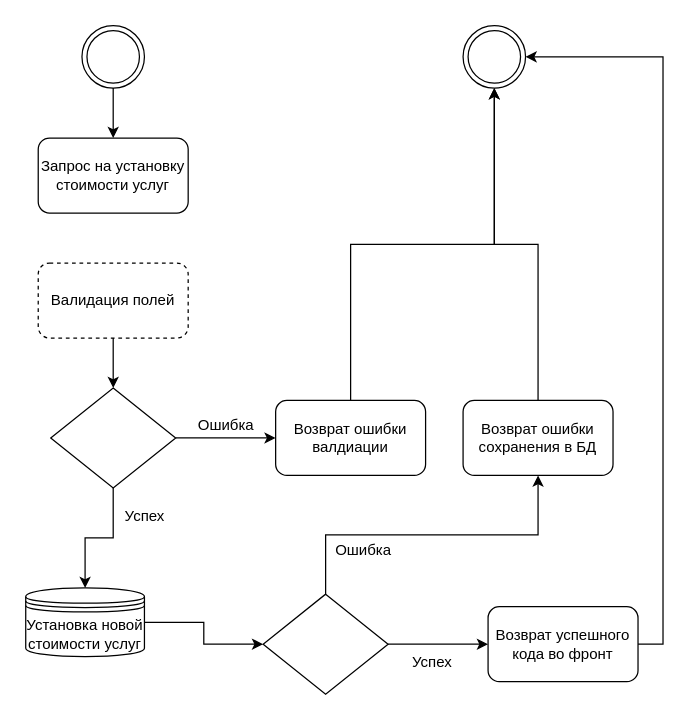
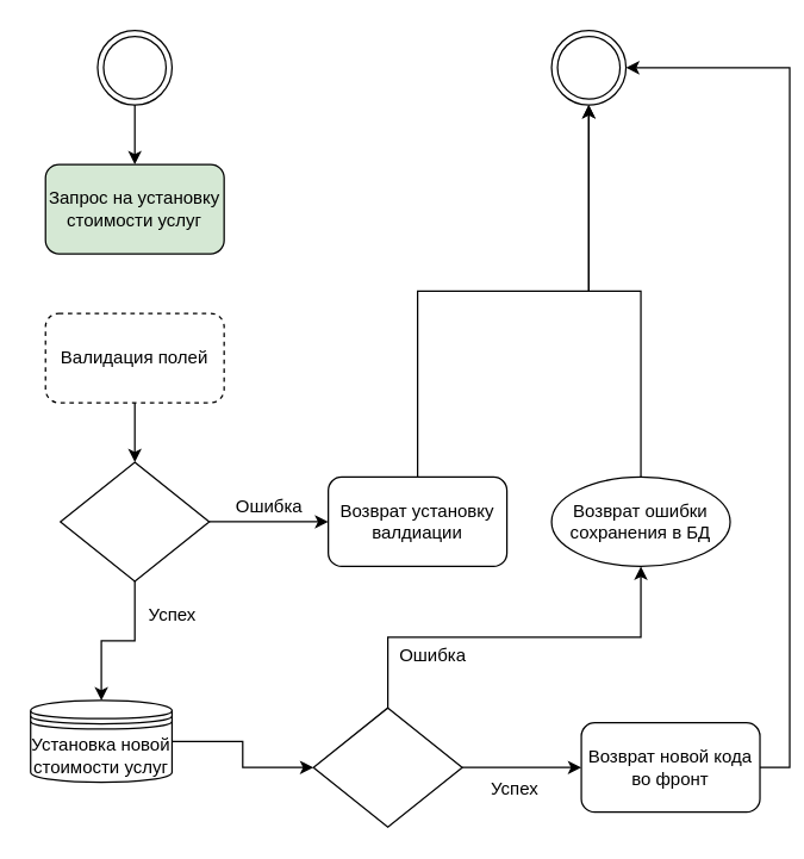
  <mxCell id="0" />
  <mxCell id="1" parent="0" />
- <mxCell id="2" value="Запрос на установку стоимости услуг" style="rounded=1;whiteSpace=wrap;html=1;fontSize=12;glass=0;strokeWidth=1;shadow=0;" parent="1" vertex="1"><mxGeometry x="30" y="110" width="120" height="60" as="geometry" /></mxCell>
+ <mxCell id="2" value="Запрос на установку стоимости услуг" style="rounded=1;whiteSpace=wrap;html=1;fontSize=12;glass=0;strokeWidth=1;shadow=0;fillColor=#d5e8d4;" parent="1" vertex="1"><mxGeometry x="30" y="110" width="120" height="60" as="geometry" /></mxCell>
  <mxCell id="3" value="" style="edgeStyle=orthogonalEdgeStyle;rounded=0;orthogonalLoop=1;jettySize=auto;html=1;" edge="1" parent="1" source="4" target="7"><mxGeometry relative="1" as="geometry" /></mxCell>
  <mxCell id="4" value="Валидация полей" style="rounded=1;whiteSpace=wrap;html=1;fontSize=12;glass=0;strokeWidth=1;shadow=0;dashed=1;" vertex="1" parent="1"><mxGeometry x="30" y="210" width="120" height="60" as="geometry" /></mxCell>
  <mxCell id="5" value="" style="edgeStyle=orthogonalEdgeStyle;rounded=0;orthogonalLoop=1;jettySize=auto;html=1;" edge="1" parent="1" source="7"><mxGeometry relative="1" as="geometry"><mxPoint x="220" y="350" as="targetPoint" /></mxGeometry></mxCell>
  <mxCell id="6" style="edgeStyle=orthogonalEdgeStyle;rounded=0;orthogonalLoop=1;jettySize=auto;html=1;exitX=0.5;exitY=1;exitDx=0;exitDy=0;" edge="1" parent="1" source="7" target="18"><mxGeometry relative="1" as="geometry"><mxPoint x="90" y="440" as="targetPoint" /></mxGeometry></mxCell>
  <mxCell id="7" value="" style="rhombus;whiteSpace=wrap;html=1;shadow=0;fontFamily=Helvetica;fontSize=12;align=center;strokeWidth=1;spacing=6;spacingTop=-4;" parent="1" vertex="1"><mxGeometry x="40" y="310" width="100" height="80" as="geometry" /></mxCell>
  <mxCell id="8" value="" style="edgeStyle=orthogonalEdgeStyle;rounded=0;orthogonalLoop=1;jettySize=auto;html=1;" edge="1" parent="1" source="9" target="2"><mxGeometry relative="1" as="geometry" /></mxCell>
  <mxCell id="9" value="" style="ellipse;shape=doubleEllipse;whiteSpace=wrap;html=1;aspect=fixed;" vertex="1" parent="1"><mxGeometry x="65" y="20" width="50" height="50" as="geometry" /></mxCell>
  <mxCell id="10" value="Ошибка" style="text;html=1;align=center;verticalAlign=middle;resizable=0;points=[];autosize=1;" vertex="1" parent="1"><mxGeometry x="150" y="330" width="60" height="20" as="geometry" /></mxCell>
  <mxCell id="11" value="Успех" style="text;html=1;align=center;verticalAlign=middle;resizable=0;points=[];autosize=1;" vertex="1" parent="1"><mxGeometry x="90" y="403" width="50" height="20" as="geometry" /></mxCell>
  <mxCell id="12" style="edgeStyle=orthogonalEdgeStyle;rounded=0;orthogonalLoop=1;jettySize=auto;html=1;exitX=0.5;exitY=0;exitDx=0;exitDy=0;entryX=0.5;entryY=1;entryDx=0;entryDy=0;" edge="1" parent="1" source="13" target="16"><mxGeometry relative="1" as="geometry" /></mxCell>
- <mxCell id="13" value="Возврат ошибки валдиации" style="rounded=1;whiteSpace=wrap;html=1;" vertex="1" parent="1"><mxGeometry x="220" y="320" width="120" height="60" as="geometry" /></mxCell>
+ <mxCell id="13" value="Возврат установку валдиации" style="rounded=1;whiteSpace=wrap;html=1;" vertex="1" parent="1"><mxGeometry x="220" y="320" width="120" height="60" as="geometry" /></mxCell>
  <mxCell id="14" style="edgeStyle=orthogonalEdgeStyle;rounded=0;orthogonalLoop=1;jettySize=auto;html=1;exitX=1;exitY=0.5;exitDx=0;exitDy=0;entryX=1;entryY=0.5;entryDx=0;entryDy=0;" edge="1" parent="1" source="15" target="16"><mxGeometry relative="1" as="geometry"><mxPoint x="500" y="50" as="targetPoint" /></mxGeometry></mxCell>
- <mxCell id="15" value="Возврат успешного кода во фронт" style="rounded=1;whiteSpace=wrap;html=1;" vertex="1" parent="1"><mxGeometry x="390" y="485" width="120" height="60" as="geometry" /></mxCell>
+ <mxCell id="15" value="Возврат новой кода во фронт" style="rounded=1;whiteSpace=wrap;html=1;" vertex="1" parent="1"><mxGeometry x="390" y="485" width="120" height="60" as="geometry" /></mxCell>
  <mxCell id="16" value="" style="ellipse;shape=doubleEllipse;whiteSpace=wrap;html=1;aspect=fixed;" vertex="1" parent="1"><mxGeometry x="370" y="20" width="50" height="50" as="geometry" /></mxCell>
  <mxCell id="17" value="" style="edgeStyle=orthogonalEdgeStyle;rounded=0;orthogonalLoop=1;jettySize=auto;html=1;" edge="1" parent="1" source="18" target="21"><mxGeometry relative="1" as="geometry" /></mxCell>
  <mxCell id="18" value="Установка новой стоимости услуг" style="shape=datastore;whiteSpace=wrap;html=1;" vertex="1" parent="1"><mxGeometry x="20" y="470" width="95" height="55" as="geometry" /></mxCell>
  <mxCell id="19" value="" style="edgeStyle=orthogonalEdgeStyle;rounded=0;orthogonalLoop=1;jettySize=auto;html=1;" edge="1" parent="1" source="21"><mxGeometry relative="1" as="geometry"><mxPoint x="390" y="515" as="targetPoint" /></mxGeometry></mxCell>
  <mxCell id="20" style="edgeStyle=orthogonalEdgeStyle;rounded=0;orthogonalLoop=1;jettySize=auto;html=1;exitX=0.5;exitY=0;exitDx=0;exitDy=0;entryX=0.5;entryY=1;entryDx=0;entryDy=0;" edge="1" parent="1" source="21" target="25"><mxGeometry relative="1" as="geometry" /></mxCell>
  <mxCell id="21" value="" style="rhombus;whiteSpace=wrap;html=1;shadow=0;fontFamily=Helvetica;fontSize=12;align=center;strokeWidth=1;spacing=6;spacingTop=-4;" vertex="1" parent="1"><mxGeometry x="210" y="475" width="100" height="80" as="geometry" /></mxCell>
  <mxCell id="22" value="Успех" style="text;html=1;align=center;verticalAlign=middle;resizable=0;points=[];autosize=1;" vertex="1" parent="1"><mxGeometry x="320" y="520" width="50" height="20" as="geometry" /></mxCell>
  <mxCell id="23" value="Ошибка" style="text;html=1;align=center;verticalAlign=middle;resizable=0;points=[];autosize=1;" vertex="1" parent="1"><mxGeometry x="260" y="430" width="60" height="20" as="geometry" /></mxCell>
  <mxCell id="24" style="edgeStyle=orthogonalEdgeStyle;rounded=0;orthogonalLoop=1;jettySize=auto;html=1;exitX=0.5;exitY=0;exitDx=0;exitDy=0;" edge="1" parent="1" source="25" target="16"><mxGeometry relative="1" as="geometry" /></mxCell>
- <mxCell id="25" value="Возврат ошибки сохранения в БД" style="rounded=1;whiteSpace=wrap;html=1;" vertex="1" parent="1"><mxGeometry x="370" y="320" width="120" height="60" as="geometry" /></mxCell>
+ <mxCell id="25" value="Возврат ошибки сохранения в БД" style="ellipse;whiteSpace=wrap;html=1;" vertex="1" parent="1"><mxGeometry x="370" y="320" width="120" height="60" as="geometry" /></mxCell>
